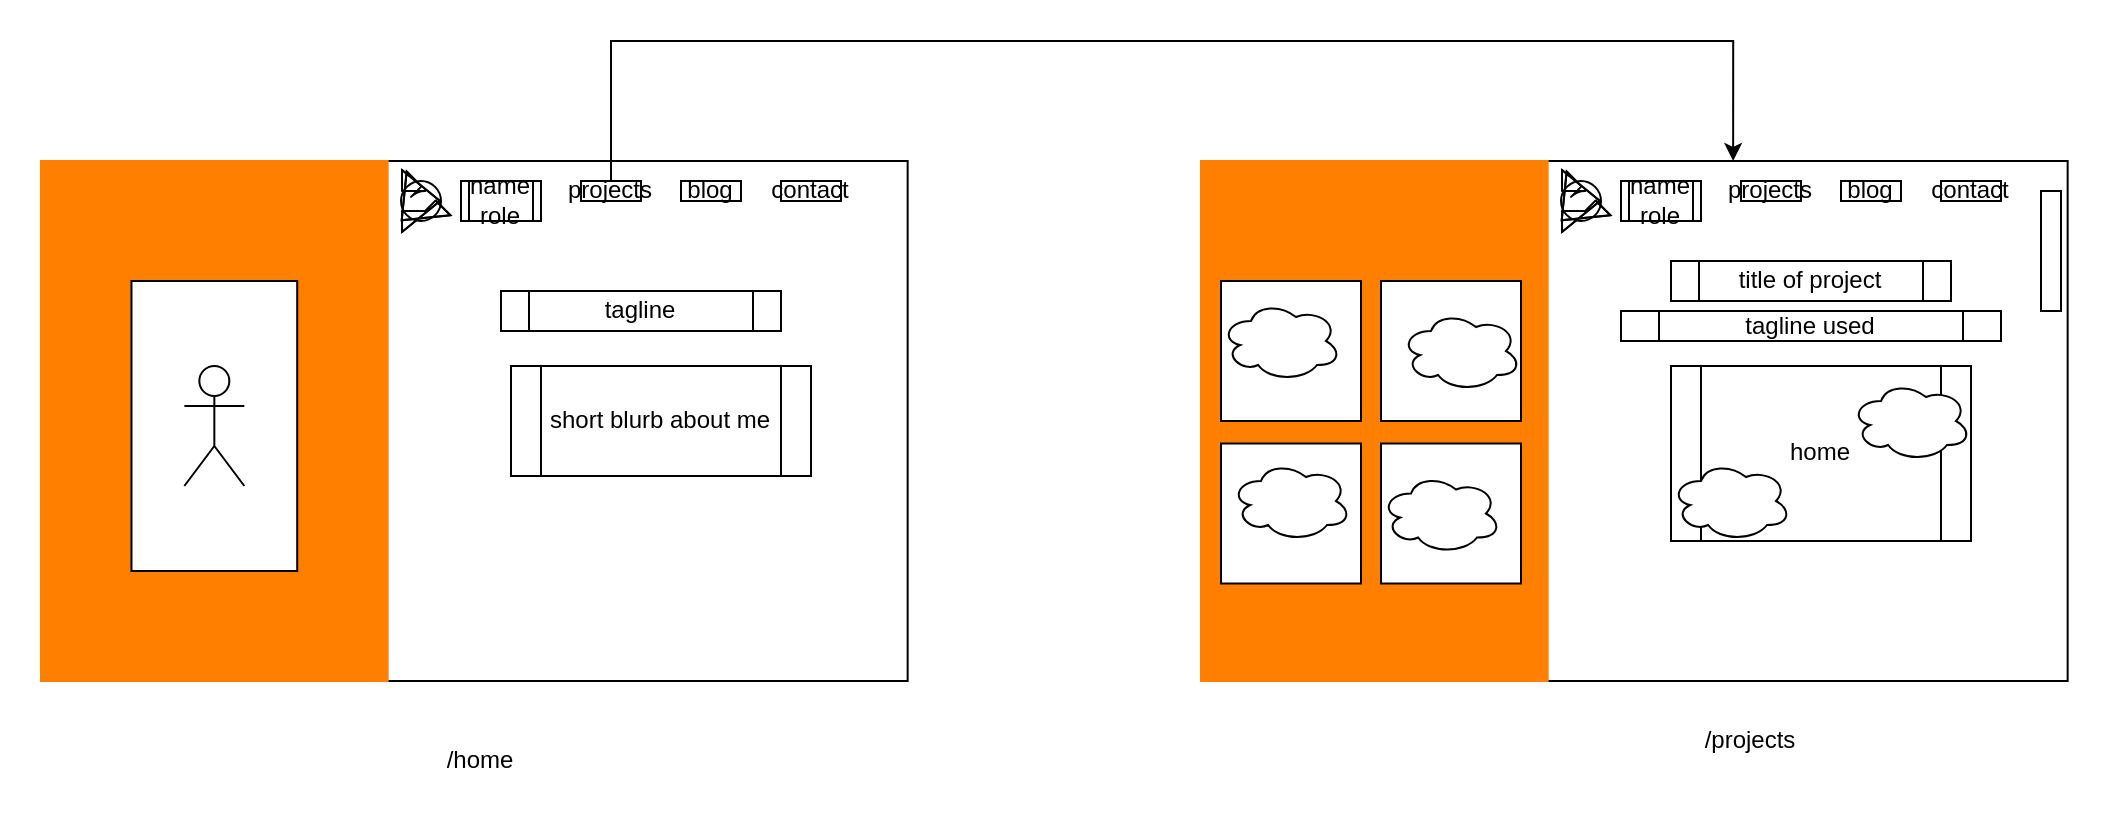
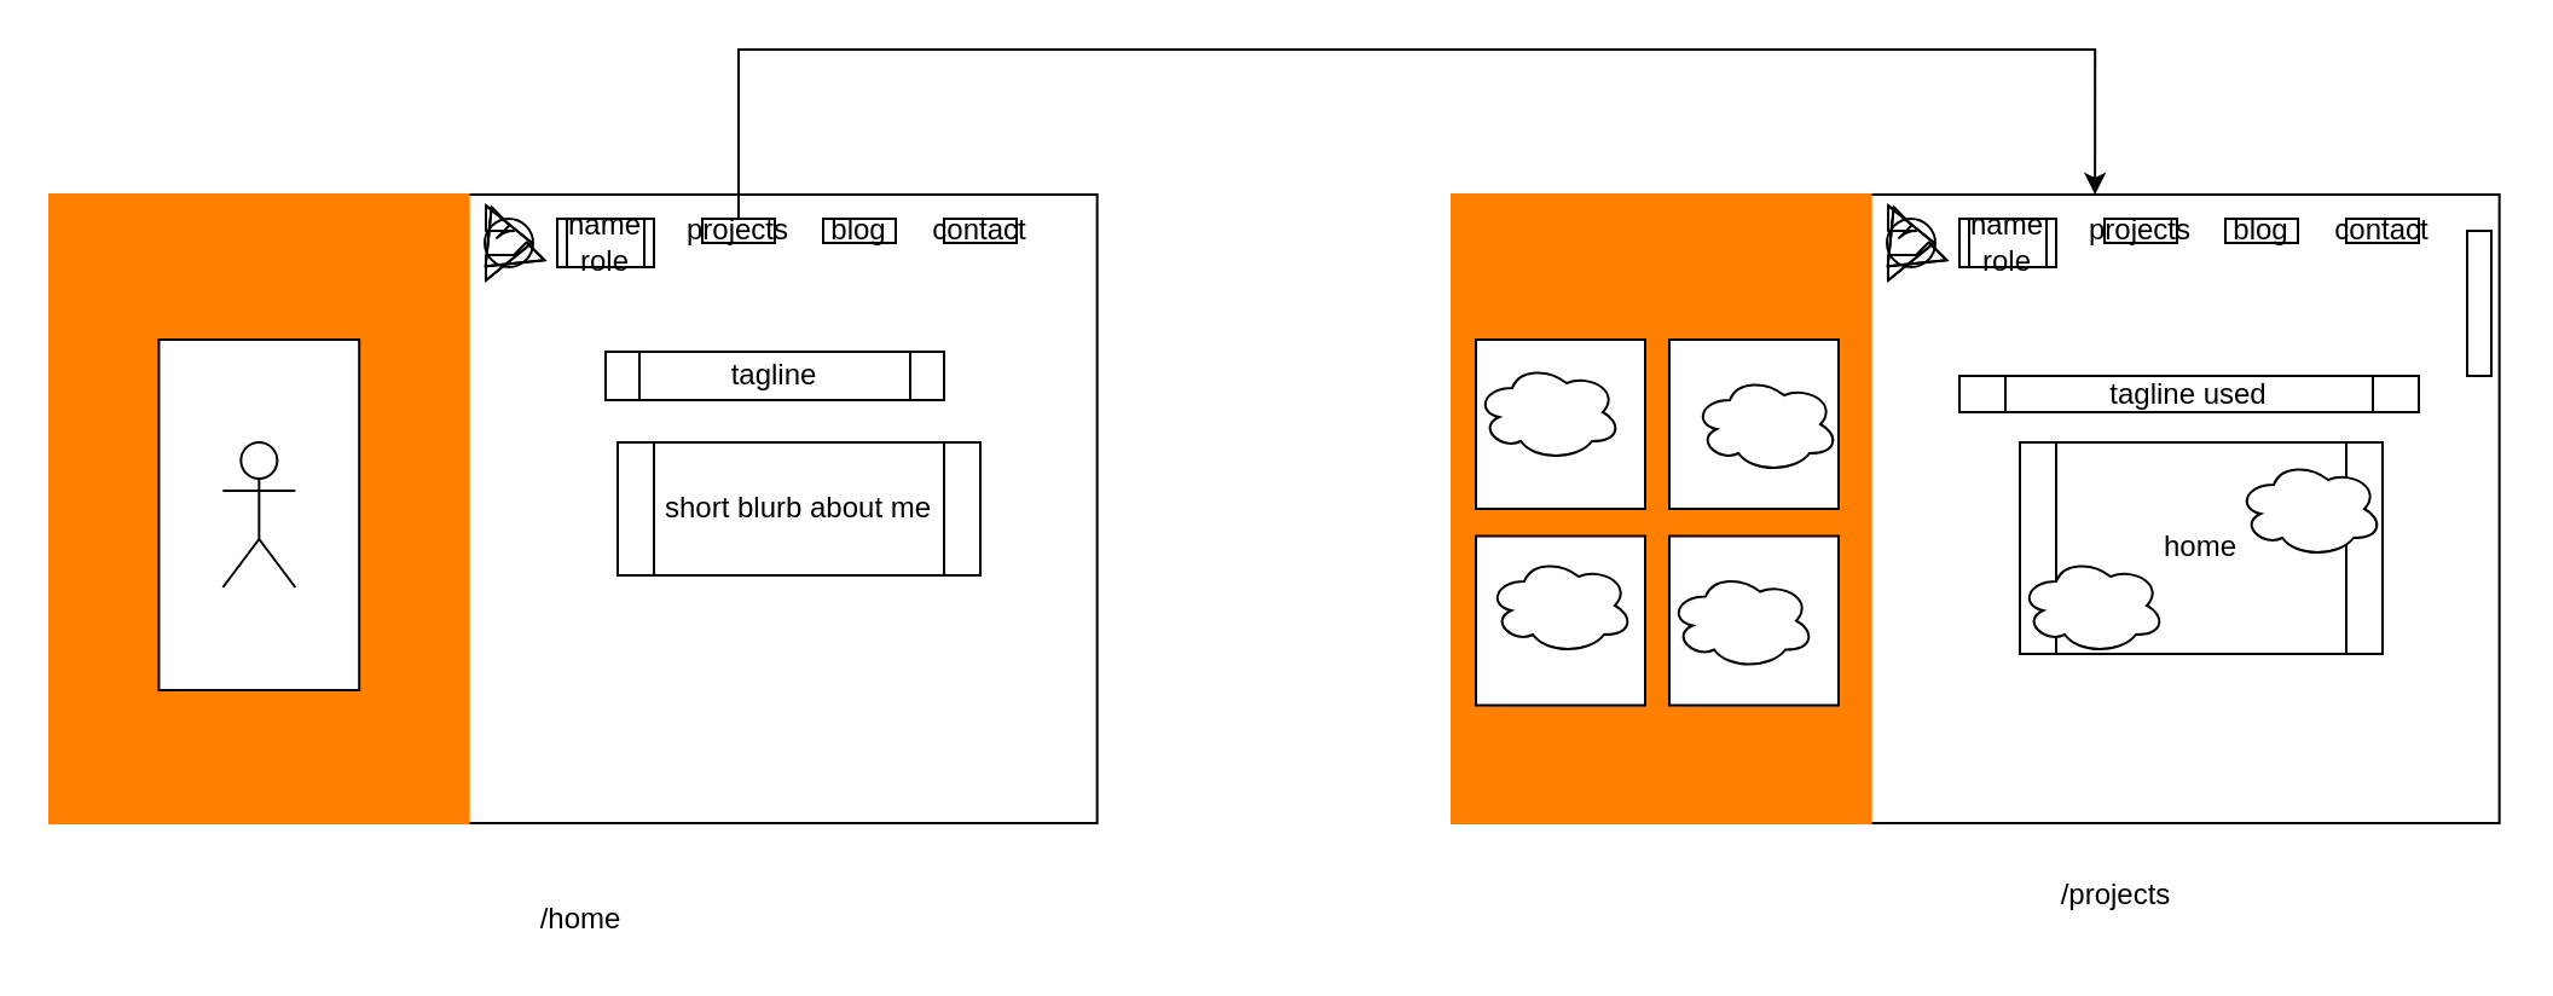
  <mxCell id="0" />
  <mxCell id="1" parent="0" />
  <mxCell id="2" value="" style="rounded=0;whiteSpace=wrap;html=1;" parent="1" vertex="1"><mxGeometry x="20" y="80" width="433.33" height="260" as="geometry" /></mxCell>
  <mxCell id="3" value="" style="rounded=0;whiteSpace=wrap;html=1;strokeColor=#FF8000;fillColor=#FF8000;" parent="1" vertex="1"><mxGeometry x="20" y="80" width="173.33" height="260" as="geometry" /></mxCell>
  <mxCell id="4" value="" style="rounded=0;whiteSpace=wrap;html=1;strokeColor=#000000;fillColor=#FFFFFF;" parent="1" vertex="1"><mxGeometry x="65.24" y="140" width="82.86" height="145" as="geometry" /></mxCell>
  <mxCell id="5" value="" style="shape=umlActor;verticalLabelPosition=bottom;verticalAlign=top;html=1;outlineConnect=0;strokeColor=#000000;fillColor=#FFFFFF;" parent="1" vertex="1"><mxGeometry x="91.67" y="182.5" width="30" height="60" as="geometry" /></mxCell>
  <mxCell id="6" value="" style="ellipse;whiteSpace=wrap;html=1;strokeColor=#000000;fillColor=#FFFFFF;" parent="1" vertex="1"><mxGeometry x="200" y="90" width="20" height="20" as="geometry" /></mxCell>
  <mxCell id="7" value="" style="shape=flexArrow;endArrow=classic;startArrow=classic;html=1;" parent="1" edge="1"><mxGeometry width="50" height="50" relative="1" as="geometry"><mxPoint x="200" y="110" as="sourcePoint" /><mxPoint x="220" y="100" as="targetPoint" /><Array as="points"><mxPoint x="210" y="100" /></Array></mxGeometry></mxCell>
  <mxCell id="8" value="name&lt;br&gt;role" style="shape=process;whiteSpace=wrap;html=1;backgroundOutline=1;strokeColor=#000000;fillColor=#FFFFFF;" parent="1" vertex="1"><mxGeometry x="230" y="90" width="40" height="20" as="geometry" /></mxCell>
  <mxCell id="9" value="tagline" style="shape=process;whiteSpace=wrap;html=1;backgroundOutline=1;strokeColor=#000000;fillColor=#FFFFFF;" parent="1" vertex="1"><mxGeometry x="250" y="145" width="140" height="20" as="geometry" /></mxCell>
  <mxCell id="10" value="short blurb about me" style="shape=process;whiteSpace=wrap;html=1;backgroundOutline=1;strokeColor=#000000;fillColor=#FFFFFF;" parent="1" vertex="1"><mxGeometry x="255" y="182.5" width="150" height="55" as="geometry" /></mxCell>
  <mxCell id="11" style="edgeStyle=orthogonalEdgeStyle;rounded=0;orthogonalLoop=1;jettySize=auto;html=1;exitX=0.5;exitY=0;exitDx=0;exitDy=0;entryX=0.614;entryY=0;entryDx=0;entryDy=0;entryPerimeter=0;" parent="1" source="12" target="16" edge="1"><mxGeometry relative="1" as="geometry"><Array as="points"><mxPoint x="305" y="20" /><mxPoint x="866" y="20" /></Array></mxGeometry></mxCell>
  <mxCell id="12" value="projects" style="rounded=0;whiteSpace=wrap;html=1;strokeColor=#000000;fillColor=#FFFFFF;" parent="1" vertex="1"><mxGeometry x="290" y="90" width="30" height="10" as="geometry" /></mxCell>
  <mxCell id="13" value="blog" style="rounded=0;whiteSpace=wrap;html=1;strokeColor=#000000;fillColor=#FFFFFF;" parent="1" vertex="1"><mxGeometry x="340" y="90" width="30" height="10" as="geometry" /></mxCell>
  <mxCell id="14" value="contact" style="rounded=0;whiteSpace=wrap;html=1;strokeColor=#000000;fillColor=#FFFFFF;" parent="1" vertex="1"><mxGeometry x="390" y="90" width="30" height="10" as="geometry" /></mxCell>
  <mxCell id="15" value="/home" style="text;html=1;strokeColor=none;fillColor=none;align=center;verticalAlign=middle;whiteSpace=wrap;rounded=0;" parent="1" vertex="1"><mxGeometry x="220" y="370" width="40" height="20" as="geometry" /></mxCell>
  <mxCell id="16" value="" style="rounded=0;whiteSpace=wrap;html=1;" parent="1" vertex="1"><mxGeometry x="600" y="80" width="433.33" height="260" as="geometry" /></mxCell>
  <mxCell id="17" value="" style="rounded=0;whiteSpace=wrap;html=1;strokeColor=#FF8000;fillColor=#FF8000;" parent="1" vertex="1"><mxGeometry x="600" y="80" width="173.33" height="260" as="geometry" /></mxCell>
  <mxCell id="18" value="" style="ellipse;whiteSpace=wrap;html=1;strokeColor=#000000;fillColor=#FFFFFF;" parent="1" vertex="1"><mxGeometry x="780" y="90" width="20" height="20" as="geometry" /></mxCell>
  <mxCell id="19" value="" style="shape=flexArrow;endArrow=classic;startArrow=classic;html=1;" parent="1" edge="1"><mxGeometry width="50" height="50" relative="1" as="geometry"><mxPoint x="780" y="110" as="sourcePoint" /><mxPoint x="800" y="100" as="targetPoint" /><Array as="points"><mxPoint x="790" y="100" /></Array></mxGeometry></mxCell>
  <mxCell id="20" value="name&lt;br&gt;role" style="shape=process;whiteSpace=wrap;html=1;backgroundOutline=1;strokeColor=#000000;fillColor=#FFFFFF;" parent="1" vertex="1"><mxGeometry x="810" y="90" width="40" height="20" as="geometry" /></mxCell>
- <mxCell id="21" value="title of project" style="shape=process;whiteSpace=wrap;html=1;backgroundOutline=1;strokeColor=#000000;fillColor=#FFFFFF;" parent="1" vertex="1"><mxGeometry x="835" y="130" width="140" height="20" as="geometry" /></mxCell>
  <mxCell id="22" value="home" style="shape=process;whiteSpace=wrap;html=1;backgroundOutline=1;strokeColor=#000000;fillColor=#FFFFFF;" parent="1" vertex="1"><mxGeometry x="835" y="182.5" width="150" height="87.5" as="geometry" /></mxCell>
  <mxCell id="23" value="projects" style="rounded=0;whiteSpace=wrap;html=1;strokeColor=#000000;fillColor=#FFFFFF;" parent="1" vertex="1"><mxGeometry x="870" y="90" width="30" height="10" as="geometry" /></mxCell>
  <mxCell id="24" value="blog" style="rounded=0;whiteSpace=wrap;html=1;strokeColor=#000000;fillColor=#FFFFFF;" parent="1" vertex="1"><mxGeometry x="920" y="90" width="30" height="10" as="geometry" /></mxCell>
  <mxCell id="25" value="contact" style="rounded=0;whiteSpace=wrap;html=1;strokeColor=#000000;fillColor=#FFFFFF;" parent="1" vertex="1"><mxGeometry x="970" y="90" width="30" height="10" as="geometry" /></mxCell>
  <mxCell id="26" value="" style="rounded=0;whiteSpace=wrap;html=1;strokeColor=#000000;fillColor=#FFFFFF;" parent="1" vertex="1"><mxGeometry x="610" y="140" width="70" height="70" as="geometry" /></mxCell>
  <mxCell id="27" value="" style="rounded=0;whiteSpace=wrap;html=1;strokeColor=#000000;fillColor=#FFFFFF;" parent="1" vertex="1"><mxGeometry x="690" y="140" width="70" height="70" as="geometry" /></mxCell>
  <mxCell id="28" value="" style="rounded=0;whiteSpace=wrap;html=1;strokeColor=#000000;fillColor=#FFFFFF;" parent="1" vertex="1"><mxGeometry x="610" y="221.25" width="70" height="70" as="geometry" /></mxCell>
  <mxCell id="29" value="" style="rounded=0;whiteSpace=wrap;html=1;strokeColor=#000000;fillColor=#FFFFFF;" parent="1" vertex="1"><mxGeometry x="690" y="221.25" width="70" height="70" as="geometry" /></mxCell>
  <mxCell id="30" value="" style="ellipse;shape=cloud;whiteSpace=wrap;html=1;strokeColor=#000000;fillColor=#FFFFFF;" parent="1" vertex="1"><mxGeometry x="610" y="150" width="60" height="40" as="geometry" /></mxCell>
  <mxCell id="31" value="" style="ellipse;shape=cloud;whiteSpace=wrap;html=1;strokeColor=#000000;fillColor=#FFFFFF;" parent="1" vertex="1"><mxGeometry x="615" y="230" width="60" height="40" as="geometry" /></mxCell>
  <mxCell id="32" value="" style="ellipse;shape=cloud;whiteSpace=wrap;html=1;strokeColor=#000000;fillColor=#FFFFFF;" parent="1" vertex="1"><mxGeometry x="690" y="236.25" width="60" height="40" as="geometry" /></mxCell>
  <mxCell id="33" value="" style="ellipse;shape=cloud;whiteSpace=wrap;html=1;strokeColor=#000000;fillColor=#FFFFFF;" parent="1" vertex="1"><mxGeometry x="700" y="155" width="60" height="40" as="geometry" /></mxCell>
  <mxCell id="34" value="/projects" style="text;html=1;strokeColor=none;fillColor=none;align=center;verticalAlign=middle;whiteSpace=wrap;rounded=0;" parent="1" vertex="1"><mxGeometry x="855" y="360" width="40" height="20" as="geometry" /></mxCell>
  <mxCell id="35" value="" style="ellipse;shape=cloud;whiteSpace=wrap;html=1;strokeColor=#000000;fillColor=#FFFFFF;" parent="1" vertex="1"><mxGeometry x="925" y="190" width="60" height="40" as="geometry" /></mxCell>
  <mxCell id="36" value="" style="ellipse;shape=cloud;whiteSpace=wrap;html=1;strokeColor=#000000;fillColor=#FFFFFF;" parent="1" vertex="1"><mxGeometry x="835" y="230" width="60" height="40" as="geometry" /></mxCell>
  <mxCell id="37" value="tagline used" style="shape=process;whiteSpace=wrap;html=1;backgroundOutline=1;strokeColor=#000000;fillColor=#FFFFFF;" parent="1" vertex="1"><mxGeometry x="810" y="155" width="190" height="15" as="geometry" /></mxCell>
  <mxCell id="38" value="" style="rounded=0;whiteSpace=wrap;html=1;strokeColor=#000000;fillColor=#FFFFFF;" parent="1" vertex="1"><mxGeometry x="1020" y="95" width="10" height="60" as="geometry" /></mxCell>
